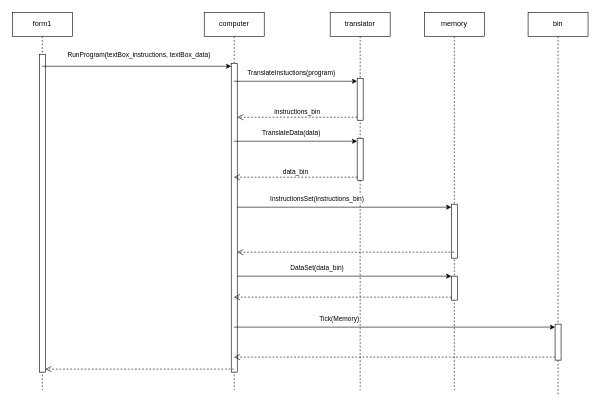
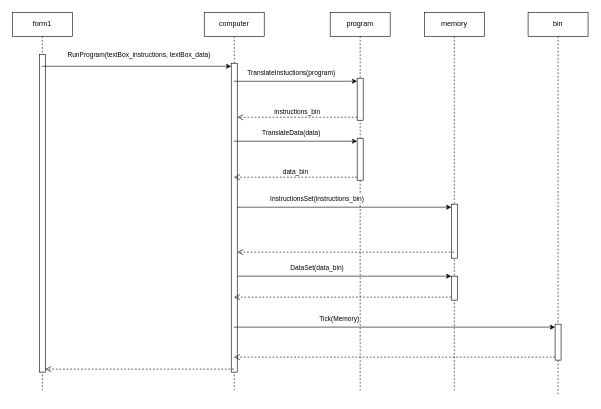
  <mxCell id="0" />
  <mxCell id="1" parent="0" />
  <mxCell id="2" value="form1" style="shape=umlLifeline;perimeter=lifelinePerimeter;whiteSpace=wrap;html=1;container=1;dropTarget=0;collapsible=0;recursiveResize=0;outlineConnect=0;portConstraint=eastwest;newEdgeStyle={&quot;curved&quot;:0,&quot;rounded&quot;:0};" vertex="1" parent="1"><mxGeometry x="20" y="20" width="100" height="630" as="geometry" /></mxCell>
  <mxCell id="3" value="" style="html=1;points=[[0,0,0,0,5],[0,1,0,0,-5],[1,0,0,0,5],[1,1,0,0,-5]];perimeter=orthogonalPerimeter;outlineConnect=0;targetShapes=umlLifeline;portConstraint=eastwest;newEdgeStyle={&quot;curved&quot;:0,&quot;rounded&quot;:0};" vertex="1" parent="2"><mxGeometry x="45" y="70" width="10" height="530" as="geometry" /></mxCell>
  <mxCell id="4" value="computer" style="shape=umlLifeline;perimeter=lifelinePerimeter;whiteSpace=wrap;html=1;container=1;dropTarget=0;collapsible=0;recursiveResize=0;outlineConnect=0;portConstraint=eastwest;newEdgeStyle={&quot;curved&quot;:0,&quot;rounded&quot;:0};" vertex="1" parent="1"><mxGeometry x="340" y="20" width="100" height="630" as="geometry" /></mxCell>
  <mxCell id="5" value="" style="html=1;points=[[0,0,0,0,5],[0,1,0,0,-5],[1,0,0,0,5],[1,1,0,0,-5]];perimeter=orthogonalPerimeter;outlineConnect=0;targetShapes=umlLifeline;portConstraint=eastwest;newEdgeStyle={&quot;curved&quot;:0,&quot;rounded&quot;:0};" vertex="1" parent="4"><mxGeometry x="45" y="85" width="10" height="515" as="geometry" /></mxCell>
  <mxCell id="6" value="" style="endArrow=classic;html=1;rounded=0;entryX=0;entryY=0;entryDx=0;entryDy=5;entryPerimeter=0;" edge="1" parent="1" source="2" target="5"><mxGeometry width="50" height="50" relative="1" as="geometry"><mxPoint x="110" y="120" as="sourcePoint" /><mxPoint x="180" y="140" as="targetPoint" /></mxGeometry></mxCell>
  <mxCell id="7" value="RunProgram(textBox_instructions, textBox_data)" style="edgeLabel;html=1;align=center;verticalAlign=middle;resizable=0;points=[];" vertex="1" connectable="0" parent="6"><mxGeometry x="-0.52" y="-1" relative="1" as="geometry"><mxPoint x="85" y="-21" as="offset" /></mxGeometry></mxCell>
- <mxCell id="8" value="translator" style="shape=umlLifeline;perimeter=lifelinePerimeter;whiteSpace=wrap;html=1;container=1;dropTarget=0;collapsible=0;recursiveResize=0;outlineConnect=0;portConstraint=eastwest;newEdgeStyle={&quot;curved&quot;:0,&quot;rounded&quot;:0};" vertex="1" parent="1"><mxGeometry x="550" y="20" width="100" height="630" as="geometry" /></mxCell>
+ <mxCell id="8" value="program" style="shape=umlLifeline;perimeter=lifelinePerimeter;whiteSpace=wrap;html=1;container=1;dropTarget=0;collapsible=0;recursiveResize=0;outlineConnect=0;portConstraint=eastwest;newEdgeStyle={&quot;curved&quot;:0,&quot;rounded&quot;:0};" vertex="1" parent="1"><mxGeometry x="550" y="20" width="100" height="630" as="geometry" /></mxCell>
  <mxCell id="9" value="" style="html=1;points=[[0,0,0,0,5],[0,1,0,0,-5],[1,0,0,0,5],[1,1,0,0,-5]];perimeter=orthogonalPerimeter;outlineConnect=0;targetShapes=umlLifeline;portConstraint=eastwest;newEdgeStyle={&quot;curved&quot;:0,&quot;rounded&quot;:0};" vertex="1" parent="8"><mxGeometry x="45" y="110" width="10" height="70" as="geometry" /></mxCell>
  <mxCell id="10" value="" style="html=1;points=[[0,0,0,0,5],[0,1,0,0,-5],[1,0,0,0,5],[1,1,0,0,-5]];perimeter=orthogonalPerimeter;outlineConnect=0;targetShapes=umlLifeline;portConstraint=eastwest;newEdgeStyle={&quot;curved&quot;:0,&quot;rounded&quot;:0};" vertex="1" parent="8"><mxGeometry x="45" y="210" width="10" height="70" as="geometry" /></mxCell>
  <mxCell id="11" value="" style="endArrow=classic;html=1;rounded=0;entryX=0;entryY=0;entryDx=0;entryDy=5;entryPerimeter=0;" edge="1" parent="1" source="4" target="9"><mxGeometry width="50" height="50" relative="1" as="geometry"><mxPoint x="200" y="230" as="sourcePoint" /><mxPoint x="515" y="230" as="targetPoint" /></mxGeometry></mxCell>
  <mxCell id="12" value="TranslateInstuctions(program)" style="edgeLabel;html=1;align=center;verticalAlign=middle;resizable=0;points=[];" vertex="1" connectable="0" parent="11"><mxGeometry x="-0.52" y="-1" relative="1" as="geometry"><mxPoint x="46" y="-16" as="offset" /></mxGeometry></mxCell>
  <mxCell id="13" value="memory" style="shape=umlLifeline;perimeter=lifelinePerimeter;whiteSpace=wrap;html=1;container=1;dropTarget=0;collapsible=0;recursiveResize=0;outlineConnect=0;portConstraint=eastwest;newEdgeStyle={&quot;curved&quot;:0,&quot;rounded&quot;:0};" vertex="1" parent="1"><mxGeometry x="707" y="20" width="100" height="630" as="geometry" /></mxCell>
  <mxCell id="14" value="" style="html=1;points=[[0,0,0,0,5],[0,1,0,0,-5],[1,0,0,0,5],[1,1,0,0,-5]];perimeter=orthogonalPerimeter;outlineConnect=0;targetShapes=umlLifeline;portConstraint=eastwest;newEdgeStyle={&quot;curved&quot;:0,&quot;rounded&quot;:0};" vertex="1" parent="13"><mxGeometry x="45" y="320" width="10" height="90" as="geometry" /></mxCell>
  <mxCell id="15" value="" style="html=1;points=[[0,0,0,0,5],[0,1,0,0,-5],[1,0,0,0,5],[1,1,0,0,-5]];perimeter=orthogonalPerimeter;outlineConnect=0;targetShapes=umlLifeline;portConstraint=eastwest;newEdgeStyle={&quot;curved&quot;:0,&quot;rounded&quot;:0};" vertex="1" parent="13"><mxGeometry x="45" y="440" width="10" height="40" as="geometry" /></mxCell>
  <mxCell id="16" value="bin" style="shape=umlLifeline;perimeter=lifelinePerimeter;whiteSpace=wrap;html=1;container=1;dropTarget=0;collapsible=0;recursiveResize=0;outlineConnect=0;portConstraint=eastwest;newEdgeStyle={&quot;curved&quot;:0,&quot;rounded&quot;:0};" vertex="1" parent="1"><mxGeometry x="880" y="20" width="100" height="640" as="geometry" /></mxCell>
  <mxCell id="17" value="" style="html=1;points=[[0,0,0,0,5],[0,1,0,0,-5],[1,0,0,0,5],[1,1,0,0,-5]];perimeter=orthogonalPerimeter;outlineConnect=0;targetShapes=umlLifeline;portConstraint=eastwest;newEdgeStyle={&quot;curved&quot;:0,&quot;rounded&quot;:0};" vertex="1" parent="16"><mxGeometry x="45" y="520" width="10" height="60" as="geometry" /></mxCell>
  <mxCell id="18" value="instructions_bin" style="html=1;verticalAlign=bottom;endArrow=open;dashed=1;endSize=8;curved=0;rounded=0;exitX=0;exitY=1;exitDx=0;exitDy=-5;exitPerimeter=0;" edge="1" parent="1" source="9" target="5"><mxGeometry relative="1" as="geometry"><mxPoint x="520" y="200" as="sourcePoint" /><mxPoint x="440" y="200" as="targetPoint" /></mxGeometry></mxCell>
  <mxCell id="19" value="" style="endArrow=classic;html=1;rounded=0;entryX=0;entryY=0;entryDx=0;entryDy=5;entryPerimeter=0;" edge="1" parent="1" source="4" target="10"><mxGeometry width="50" height="50" relative="1" as="geometry"><mxPoint x="380" y="320" as="sourcePoint" /><mxPoint x="585" y="320" as="targetPoint" /></mxGeometry></mxCell>
  <mxCell id="20" value="TranslateData(data)" style="edgeLabel;html=1;align=center;verticalAlign=middle;resizable=0;points=[];" vertex="1" connectable="0" parent="19"><mxGeometry x="-0.52" y="-1" relative="1" as="geometry"><mxPoint x="46" y="-16" as="offset" /></mxGeometry></mxCell>
  <mxCell id="21" value="data_bin" style="html=1;verticalAlign=bottom;endArrow=open;dashed=1;endSize=8;curved=0;rounded=0;exitX=0;exitY=1;exitDx=0;exitDy=-5;exitPerimeter=0;" edge="1" parent="1" source="10" target="4"><mxGeometry relative="1" as="geometry"><mxPoint x="610" y="350" as="sourcePoint" /><mxPoint x="410" y="350" as="targetPoint" /></mxGeometry></mxCell>
  <mxCell id="22" value="" style="endArrow=classic;html=1;rounded=0;entryX=0;entryY=0;entryDx=0;entryDy=5;entryPerimeter=0;" edge="1" parent="1" source="5" target="14"><mxGeometry width="50" height="50" relative="1" as="geometry"><mxPoint x="400" y="340" as="sourcePoint" /><mxPoint x="605" y="340" as="targetPoint" /></mxGeometry></mxCell>
  <mxCell id="23" value="InstructionsSet(instructions_bin)" style="edgeLabel;html=1;align=center;verticalAlign=middle;resizable=0;points=[];" vertex="1" connectable="0" parent="22"><mxGeometry x="-0.52" y="-1" relative="1" as="geometry"><mxPoint x="46" y="-16" as="offset" /></mxGeometry></mxCell>
  <mxCell id="24" value="" style="html=1;verticalAlign=bottom;endArrow=open;dashed=1;endSize=8;curved=0;rounded=0;" edge="1" parent="1" source="13"><mxGeometry x="0.001" relative="1" as="geometry"><mxPoint x="600" y="420" as="sourcePoint" /><mxPoint x="395" y="420" as="targetPoint" /><mxPoint as="offset" /></mxGeometry></mxCell>
  <mxCell id="25" value="" style="endArrow=classic;html=1;rounded=0;" edge="1" parent="1" source="5" target="15"><mxGeometry width="50" height="50" relative="1" as="geometry"><mxPoint x="400" y="470" as="sourcePoint" /><mxPoint x="747" y="470" as="targetPoint" /></mxGeometry></mxCell>
  <mxCell id="26" value="DataSet(data_bin)" style="edgeLabel;html=1;align=center;verticalAlign=middle;resizable=0;points=[];" vertex="1" connectable="0" parent="25"><mxGeometry x="-0.52" y="-1" relative="1" as="geometry"><mxPoint x="46" y="-16" as="offset" /></mxGeometry></mxCell>
  <mxCell id="27" value="" style="html=1;verticalAlign=bottom;endArrow=open;dashed=1;endSize=8;curved=0;rounded=0;exitX=0;exitY=1;exitDx=0;exitDy=-5;exitPerimeter=0;" edge="1" parent="1" source="15" target="4"><mxGeometry x="0.001" relative="1" as="geometry"><mxPoint x="742" y="540" as="sourcePoint" /><mxPoint x="400" y="540" as="targetPoint" /><mxPoint as="offset" /></mxGeometry></mxCell>
  <mxCell id="28" value="" style="endArrow=classic;html=1;rounded=0;entryX=0;entryY=0;entryDx=0;entryDy=5;entryPerimeter=0;" edge="1" parent="1" source="4" target="17"><mxGeometry width="50" height="50" relative="1" as="geometry"><mxPoint x="360" y="550" as="sourcePoint" /><mxPoint x="894.5" y="550" as="targetPoint" /></mxGeometry></mxCell>
  <mxCell id="29" value="Tick(Memory)" style="edgeLabel;html=1;align=center;verticalAlign=middle;resizable=0;points=[];" vertex="1" connectable="0" parent="28"><mxGeometry x="-0.52" y="-1" relative="1" as="geometry"><mxPoint x="46" y="-16" as="offset" /></mxGeometry></mxCell>
  <mxCell id="30" value="" style="html=1;verticalAlign=bottom;endArrow=open;dashed=1;endSize=8;curved=0;rounded=0;exitX=0;exitY=1;exitDx=0;exitDy=-5;exitPerimeter=0;" edge="1" parent="1" source="17" target="4"><mxGeometry x="0.001" relative="1" as="geometry"><mxPoint x="912" y="600" as="sourcePoint" /><mxPoint x="550" y="600" as="targetPoint" /><mxPoint as="offset" /></mxGeometry></mxCell>
  <mxCell id="31" value="" style="html=1;verticalAlign=bottom;endArrow=open;dashed=1;endSize=8;curved=0;rounded=0;entryX=1;entryY=1;entryDx=0;entryDy=-5;entryPerimeter=0;" edge="1" parent="1" source="4" target="3"><mxGeometry x="0.001" relative="1" as="geometry"><mxPoint x="352" y="610" as="sourcePoint" /><mxPoint x="140" y="610" as="targetPoint" /><mxPoint as="offset" /></mxGeometry></mxCell>
